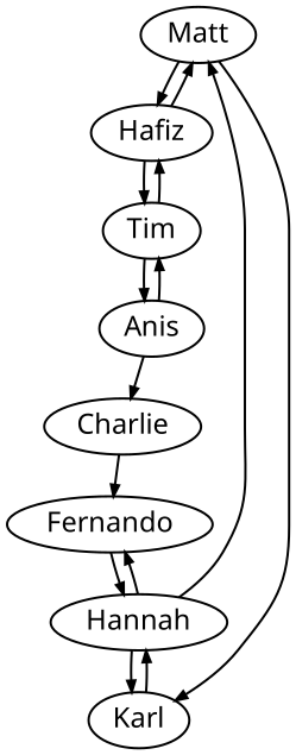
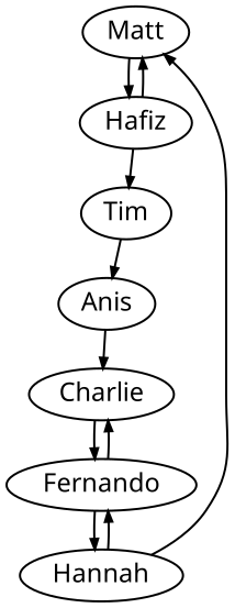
  digraph {
    fontname="Noto Sans"
    node [fontname="Noto Sans" fontsize=24 penwidth=2]
    edge [fontname="Noto Sans" penwidth=2]
    Matt
    Hafiz
-   Karl
    Tim
    Hannah
    Anis
    Charlie
    Fernando
    Matt -> Hafiz
-   Matt -> Karl
    Hafiz -> Matt
    Hafiz -> Tim
-   Karl -> Hannah
-   Tim -> Hafiz
    Tim -> Anis
    Hannah -> Matt
-   Hannah -> Karl
    Hannah -> Fernando
-   Anis -> Tim
    Anis -> Charlie
    Charlie -> Fernando
    Fernando -> Hannah
+   Fernando -> Charlie
  }
